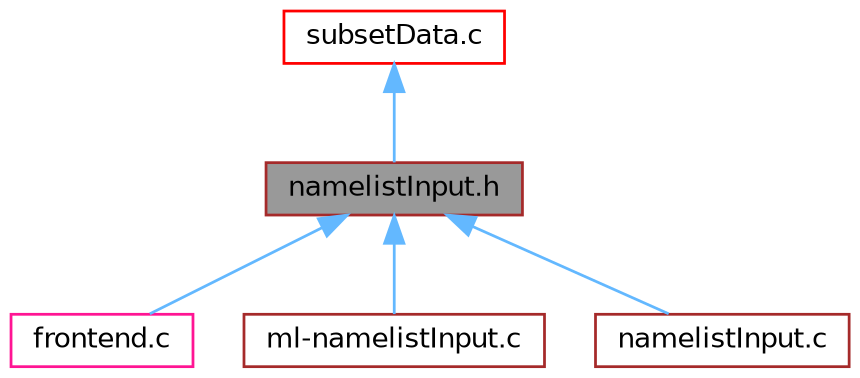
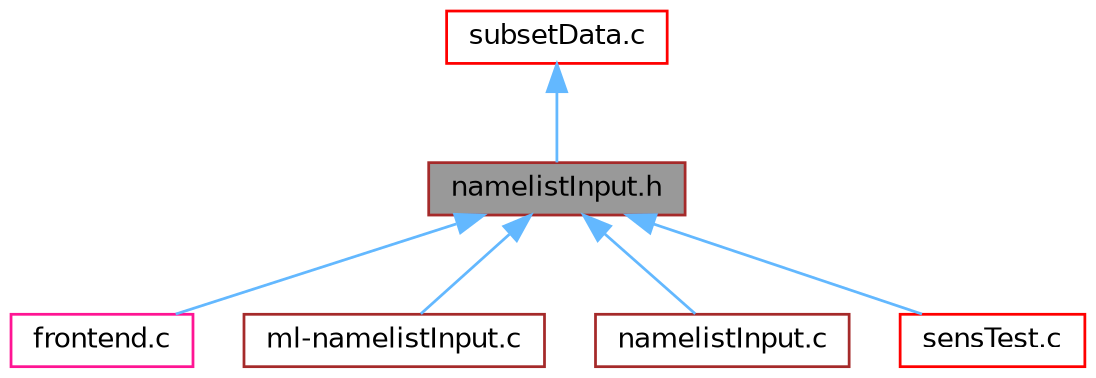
  digraph {
    node [color=brown fillcolor=white fontname=Helvetica fontsize=10 shape=box style=filled]
    edge [color=steelblue1 dir=back fontname=Helvetica fontsize=10 labelfontname=Helvetica labelfontsize=10 style=solid]
    n1 [fillcolor=grey60 fontcolor=black height=0.2 label="namelistInput.h" width=0.4]
    n2 [color=deeppink height=0.2 label="frontend.c" width=0.4]
    n3 [height=0.2 label="ml-namelistInput.c" width=0.4]
    n4 [height=0.2 label="namelistInput.c" width=0.4]
+   n5 [color=red height=0.2 label="sensTest.c" width=0.4]
    n6 [color=red height=0.2 label="subsetData.c" width=0.4]
    n1 -> n2
    n1 -> n3
    n1 -> n4
+   n1 -> n5
    n6 -> n1
  }
